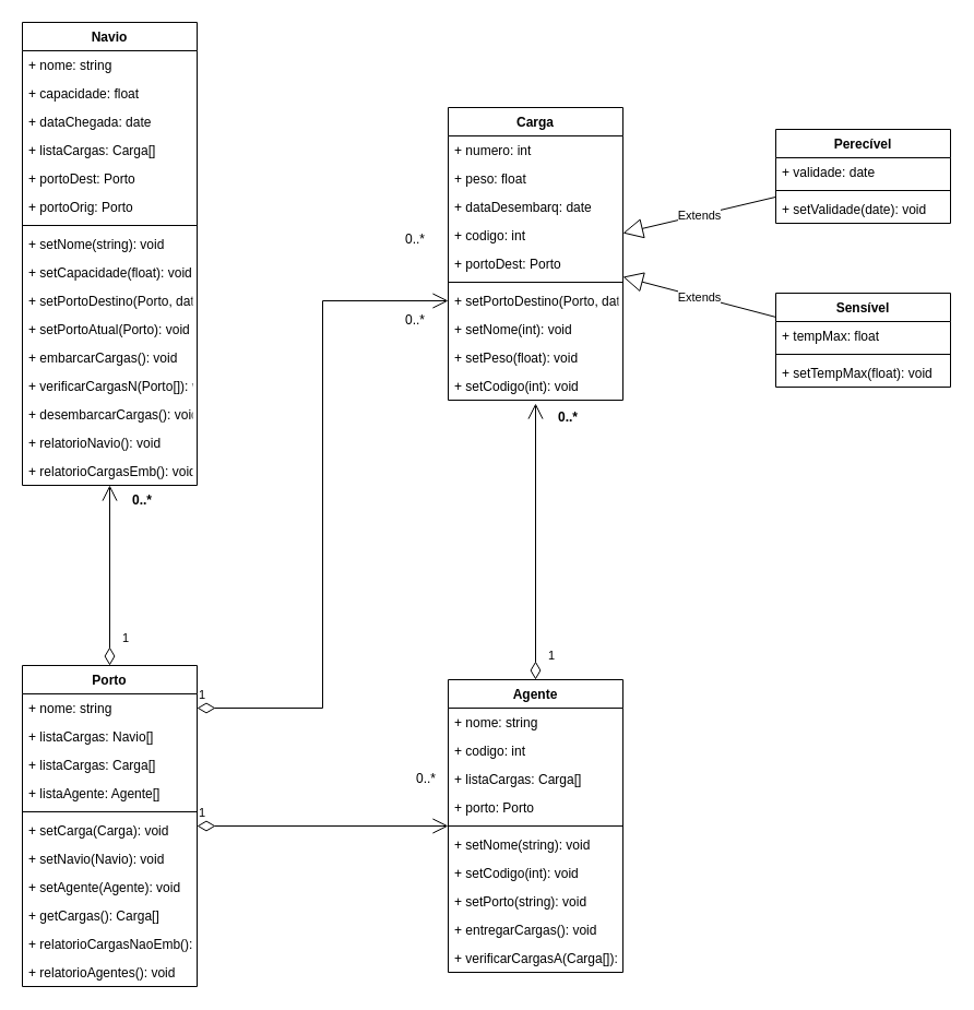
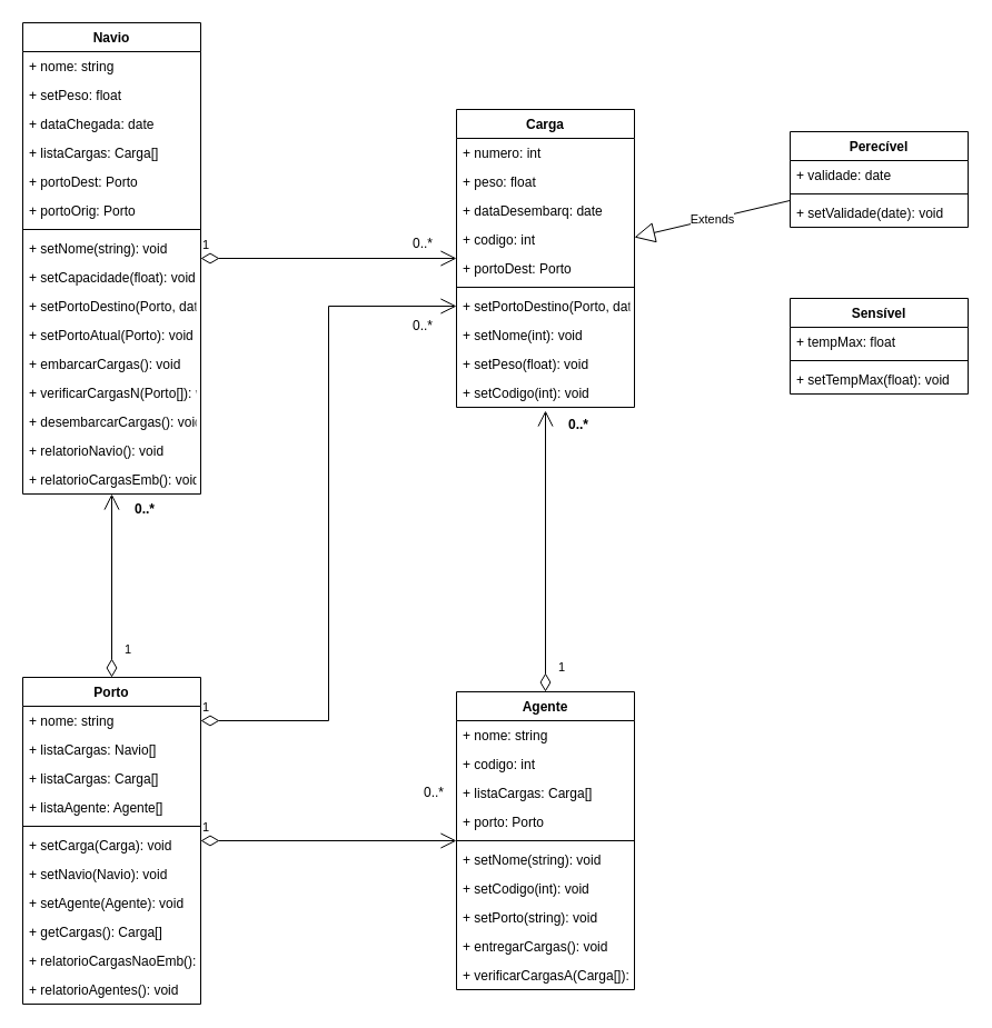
  <mxCell id="0" />
  <mxCell id="1" parent="0" />
  <mxCell id="2" value="Navio" style="swimlane;fontStyle=1;align=center;verticalAlign=top;childLayout=stackLayout;horizontal=1;startSize=26;horizontalStack=0;resizeParent=1;resizeParentMax=0;resizeLast=0;collapsible=1;marginBottom=0;" parent="1" vertex="1"><mxGeometry x="20" y="20" width="160" height="424" as="geometry" /></mxCell>
  <mxCell id="3" value="+ nome: string" style="text;strokeColor=none;fillColor=none;align=left;verticalAlign=top;spacingLeft=4;spacingRight=4;overflow=hidden;rotatable=0;points=[[0,0.5],[1,0.5]];portConstraint=eastwest;" parent="2" vertex="1"><mxGeometry y="26" width="160" height="26" as="geometry" /></mxCell>
- <mxCell id="4" value="+ capacidade: float" style="text;strokeColor=none;fillColor=none;align=left;verticalAlign=top;spacingLeft=4;spacingRight=4;overflow=hidden;rotatable=0;points=[[0,0.5],[1,0.5]];portConstraint=eastwest;" parent="2" vertex="1"><mxGeometry y="52" width="160" height="26" as="geometry" /></mxCell>
+ <mxCell id="4" value="+ setPeso: float" style="text;strokeColor=none;fillColor=none;align=left;verticalAlign=top;spacingLeft=4;spacingRight=4;overflow=hidden;rotatable=0;points=[[0,0.5],[1,0.5]];portConstraint=eastwest;" parent="2" vertex="1"><mxGeometry y="52" width="160" height="26" as="geometry" /></mxCell>
  <mxCell id="5" value="+ dataChegada: date" style="text;strokeColor=none;fillColor=none;align=left;verticalAlign=top;spacingLeft=4;spacingRight=4;overflow=hidden;rotatable=0;points=[[0,0.5],[1,0.5]];portConstraint=eastwest;" parent="2" vertex="1"><mxGeometry y="78" width="160" height="26" as="geometry" /></mxCell>
  <mxCell id="6" value="+ listaCargas: Carga[]" style="text;strokeColor=none;fillColor=none;align=left;verticalAlign=top;spacingLeft=4;spacingRight=4;overflow=hidden;rotatable=0;points=[[0,0.5],[1,0.5]];portConstraint=eastwest;" parent="2" vertex="1"><mxGeometry y="104" width="160" height="26" as="geometry" /></mxCell>
  <mxCell id="7" value="+ portoDest: Porto" style="text;strokeColor=none;fillColor=none;align=left;verticalAlign=top;spacingLeft=4;spacingRight=4;overflow=hidden;rotatable=0;points=[[0,0.5],[1,0.5]];portConstraint=eastwest;" parent="2" vertex="1"><mxGeometry y="130" width="160" height="26" as="geometry" /></mxCell>
  <mxCell id="8" value="+ portoOrig: Porto" style="text;strokeColor=none;fillColor=none;align=left;verticalAlign=top;spacingLeft=4;spacingRight=4;overflow=hidden;rotatable=0;points=[[0,0.5],[1,0.5]];portConstraint=eastwest;" parent="2" vertex="1"><mxGeometry y="156" width="160" height="26" as="geometry" /></mxCell>
  <mxCell id="9" value="" style="line;strokeWidth=1;fillColor=none;align=left;verticalAlign=middle;spacingTop=-1;spacingLeft=3;spacingRight=3;rotatable=0;labelPosition=right;points=[];portConstraint=eastwest;strokeColor=inherit;" parent="2" vertex="1"><mxGeometry y="182" width="160" height="8" as="geometry" /></mxCell>
  <mxCell id="10" value="+ setNome(string): void" style="text;strokeColor=none;fillColor=none;align=left;verticalAlign=top;spacingLeft=4;spacingRight=4;overflow=hidden;rotatable=0;points=[[0,0.5],[1,0.5]];portConstraint=eastwest;" parent="2" vertex="1"><mxGeometry y="190" width="160" height="26" as="geometry" /></mxCell>
  <mxCell id="11" value="+ setCapacidade(float): void" style="text;strokeColor=none;fillColor=none;align=left;verticalAlign=top;spacingLeft=4;spacingRight=4;overflow=hidden;rotatable=0;points=[[0,0.5],[1,0.5]];portConstraint=eastwest;" parent="2" vertex="1"><mxGeometry y="216" width="160" height="26" as="geometry" /></mxCell>
  <mxCell id="12" value="+ setPortoDestino(Porto, date): void" style="text;strokeColor=none;fillColor=none;align=left;verticalAlign=top;spacingLeft=4;spacingRight=4;overflow=hidden;rotatable=0;points=[[0,0.5],[1,0.5]];portConstraint=eastwest;" parent="2" vertex="1"><mxGeometry y="242" width="160" height="26" as="geometry" /></mxCell>
  <mxCell id="13" value="+ setPortoAtual(Porto): void" style="text;strokeColor=none;fillColor=none;align=left;verticalAlign=top;spacingLeft=4;spacingRight=4;overflow=hidden;rotatable=0;points=[[0,0.5],[1,0.5]];portConstraint=eastwest;" parent="2" vertex="1"><mxGeometry y="268" width="160" height="26" as="geometry" /></mxCell>
  <mxCell id="14" value="+ embarcarCargas(): void" style="text;strokeColor=none;fillColor=none;align=left;verticalAlign=top;spacingLeft=4;spacingRight=4;overflow=hidden;rotatable=0;points=[[0,0.5],[1,0.5]];portConstraint=eastwest;" parent="2" vertex="1"><mxGeometry y="294" width="160" height="26" as="geometry" /></mxCell>
  <mxCell id="15" value="+ verificarCargasN(Porto[]): void" style="text;strokeColor=none;fillColor=none;align=left;verticalAlign=top;spacingLeft=4;spacingRight=4;overflow=hidden;rotatable=0;points=[[0,0.5],[1,0.5]];portConstraint=eastwest;" parent="2" vertex="1"><mxGeometry y="320" width="160" height="26" as="geometry" /></mxCell>
  <mxCell id="16" value="+ desembarcarCargas(): void" style="text;strokeColor=none;fillColor=none;align=left;verticalAlign=top;spacingLeft=4;spacingRight=4;overflow=hidden;rotatable=0;points=[[0,0.5],[1,0.5]];portConstraint=eastwest;" parent="2" vertex="1"><mxGeometry y="346" width="160" height="26" as="geometry" /></mxCell>
  <mxCell id="17" value="+ relatorioNavio(): void" style="text;strokeColor=none;fillColor=none;align=left;verticalAlign=top;spacingLeft=4;spacingRight=4;overflow=hidden;rotatable=0;points=[[0,0.5],[1,0.5]];portConstraint=eastwest;" parent="2" vertex="1"><mxGeometry y="372" width="160" height="26" as="geometry" /></mxCell>
  <mxCell id="18" value="+ relatorioCargasEmb(): void" style="text;strokeColor=none;fillColor=none;align=left;verticalAlign=top;spacingLeft=4;spacingRight=4;overflow=hidden;rotatable=0;points=[[0,0.5],[1,0.5]];portConstraint=eastwest;" parent="2" vertex="1"><mxGeometry y="398" width="160" height="26" as="geometry" /></mxCell>
  <mxCell id="19" value="Carga" style="swimlane;fontStyle=1;align=center;verticalAlign=top;childLayout=stackLayout;horizontal=1;startSize=26;horizontalStack=0;resizeParent=1;resizeParentMax=0;resizeLast=0;collapsible=1;marginBottom=0;" parent="1" vertex="1"><mxGeometry x="410" y="98" width="160" height="268" as="geometry" /></mxCell>
  <mxCell id="20" value="+ numero: int" style="text;strokeColor=none;fillColor=none;align=left;verticalAlign=top;spacingLeft=4;spacingRight=4;overflow=hidden;rotatable=0;points=[[0,0.5],[1,0.5]];portConstraint=eastwest;" parent="19" vertex="1"><mxGeometry y="26" width="160" height="26" as="geometry" /></mxCell>
  <mxCell id="21" value="+ peso: float" style="text;strokeColor=none;fillColor=none;align=left;verticalAlign=top;spacingLeft=4;spacingRight=4;overflow=hidden;rotatable=0;points=[[0,0.5],[1,0.5]];portConstraint=eastwest;" parent="19" vertex="1"><mxGeometry y="52" width="160" height="26" as="geometry" /></mxCell>
  <mxCell id="22" value="+ dataDesembarq: date" style="text;strokeColor=none;fillColor=none;align=left;verticalAlign=top;spacingLeft=4;spacingRight=4;overflow=hidden;rotatable=0;points=[[0,0.5],[1,0.5]];portConstraint=eastwest;" parent="19" vertex="1"><mxGeometry y="78" width="160" height="26" as="geometry" /></mxCell>
  <mxCell id="23" value="+ codigo: int" style="text;strokeColor=none;fillColor=none;align=left;verticalAlign=top;spacingLeft=4;spacingRight=4;overflow=hidden;rotatable=0;points=[[0,0.5],[1,0.5]];portConstraint=eastwest;" parent="19" vertex="1"><mxGeometry y="104" width="160" height="26" as="geometry" /></mxCell>
  <mxCell id="24" value="+ portoDest: Porto" style="text;strokeColor=none;fillColor=none;align=left;verticalAlign=top;spacingLeft=4;spacingRight=4;overflow=hidden;rotatable=0;points=[[0,0.5],[1,0.5]];portConstraint=eastwest;" parent="19" vertex="1"><mxGeometry y="130" width="160" height="26" as="geometry" /></mxCell>
  <mxCell id="25" value="" style="line;strokeWidth=1;fillColor=none;align=left;verticalAlign=middle;spacingTop=-1;spacingLeft=3;spacingRight=3;rotatable=0;labelPosition=right;points=[];portConstraint=eastwest;strokeColor=inherit;" parent="19" vertex="1"><mxGeometry y="156" width="160" height="8" as="geometry" /></mxCell>
  <mxCell id="26" value="+ setPortoDestino(Porto, date): void" style="text;strokeColor=none;fillColor=none;align=left;verticalAlign=top;spacingLeft=4;spacingRight=4;overflow=hidden;rotatable=0;points=[[0,0.5],[1,0.5]];portConstraint=eastwest;" parent="19" vertex="1"><mxGeometry y="164" width="160" height="26" as="geometry" /></mxCell>
  <mxCell id="27" value="+ setNome(int): void" style="text;strokeColor=none;fillColor=none;align=left;verticalAlign=top;spacingLeft=4;spacingRight=4;overflow=hidden;rotatable=0;points=[[0,0.5],[1,0.5]];portConstraint=eastwest;" parent="19" vertex="1"><mxGeometry y="190" width="160" height="26" as="geometry" /></mxCell>
  <mxCell id="28" value="+ setPeso(float): void" style="text;strokeColor=none;fillColor=none;align=left;verticalAlign=top;spacingLeft=4;spacingRight=4;overflow=hidden;rotatable=0;points=[[0,0.5],[1,0.5]];portConstraint=eastwest;" parent="19" vertex="1"><mxGeometry y="216" width="160" height="26" as="geometry" /></mxCell>
  <mxCell id="29" value="+ setCodigo(int): void" style="text;strokeColor=none;fillColor=none;align=left;verticalAlign=top;spacingLeft=4;spacingRight=4;overflow=hidden;rotatable=0;points=[[0,0.5],[1,0.5]];portConstraint=eastwest;" parent="19" vertex="1"><mxGeometry y="242" width="160" height="26" as="geometry" /></mxCell>
  <mxCell id="30" value="Porto" style="swimlane;fontStyle=1;align=center;verticalAlign=top;childLayout=stackLayout;horizontal=1;startSize=26;horizontalStack=0;resizeParent=1;resizeParentMax=0;resizeLast=0;collapsible=1;marginBottom=0;" parent="1" vertex="1"><mxGeometry x="20" y="609" width="160" height="294" as="geometry" /></mxCell>
  <mxCell id="31" value="+ nome: string" style="text;strokeColor=none;fillColor=none;align=left;verticalAlign=top;spacingLeft=4;spacingRight=4;overflow=hidden;rotatable=0;points=[[0,0.5],[1,0.5]];portConstraint=eastwest;" parent="30" vertex="1"><mxGeometry y="26" width="160" height="26" as="geometry" /></mxCell>
  <mxCell id="32" value="+ listaCargas: Navio[]" style="text;strokeColor=none;fillColor=none;align=left;verticalAlign=top;spacingLeft=4;spacingRight=4;overflow=hidden;rotatable=0;points=[[0,0.5],[1,0.5]];portConstraint=eastwest;" parent="30" vertex="1"><mxGeometry y="52" width="160" height="26" as="geometry" /></mxCell>
  <mxCell id="33" value="+ listaCargas: Carga[]" style="text;strokeColor=none;fillColor=none;align=left;verticalAlign=top;spacingLeft=4;spacingRight=4;overflow=hidden;rotatable=0;points=[[0,0.5],[1,0.5]];portConstraint=eastwest;" parent="30" vertex="1"><mxGeometry y="78" width="160" height="26" as="geometry" /></mxCell>
  <mxCell id="34" value="+ listaAgente: Agente[]" style="text;strokeColor=none;fillColor=none;align=left;verticalAlign=top;spacingLeft=4;spacingRight=4;overflow=hidden;rotatable=0;points=[[0,0.5],[1,0.5]];portConstraint=eastwest;" parent="30" vertex="1"><mxGeometry y="104" width="160" height="26" as="geometry" /></mxCell>
  <mxCell id="35" value="" style="line;strokeWidth=1;fillColor=none;align=left;verticalAlign=middle;spacingTop=-1;spacingLeft=3;spacingRight=3;rotatable=0;labelPosition=right;points=[];portConstraint=eastwest;strokeColor=inherit;" parent="30" vertex="1"><mxGeometry y="130" width="160" height="8" as="geometry" /></mxCell>
  <mxCell id="36" value="+ setCarga(Carga): void" style="text;strokeColor=none;fillColor=none;align=left;verticalAlign=top;spacingLeft=4;spacingRight=4;overflow=hidden;rotatable=0;points=[[0,0.5],[1,0.5]];portConstraint=eastwest;" parent="30" vertex="1"><mxGeometry y="138" width="160" height="26" as="geometry" /></mxCell>
  <mxCell id="37" value="+ setNavio(Navio): void" style="text;strokeColor=none;fillColor=none;align=left;verticalAlign=top;spacingLeft=4;spacingRight=4;overflow=hidden;rotatable=0;points=[[0,0.5],[1,0.5]];portConstraint=eastwest;" parent="30" vertex="1"><mxGeometry y="164" width="160" height="26" as="geometry" /></mxCell>
  <mxCell id="38" value="+ setAgente(Agente): void" style="text;strokeColor=none;fillColor=none;align=left;verticalAlign=top;spacingLeft=4;spacingRight=4;overflow=hidden;rotatable=0;points=[[0,0.5],[1,0.5]];portConstraint=eastwest;" parent="30" vertex="1"><mxGeometry y="190" width="160" height="26" as="geometry" /></mxCell>
  <mxCell id="39" value="+ getCargas(): Carga[]" style="text;strokeColor=none;fillColor=none;align=left;verticalAlign=top;spacingLeft=4;spacingRight=4;overflow=hidden;rotatable=0;points=[[0,0.5],[1,0.5]];portConstraint=eastwest;" parent="30" vertex="1"><mxGeometry y="216" width="160" height="26" as="geometry" /></mxCell>
  <mxCell id="40" value="+ relatorioCargasNaoEmb(): void" style="text;strokeColor=none;fillColor=none;align=left;verticalAlign=top;spacingLeft=4;spacingRight=4;overflow=hidden;rotatable=0;points=[[0,0.5],[1,0.5]];portConstraint=eastwest;" parent="30" vertex="1"><mxGeometry y="242" width="160" height="26" as="geometry" /></mxCell>
  <mxCell id="41" value="+ relatorioAgentes(): void" style="text;strokeColor=none;fillColor=none;align=left;verticalAlign=top;spacingLeft=4;spacingRight=4;overflow=hidden;rotatable=0;points=[[0,0.5],[1,0.5]];portConstraint=eastwest;" parent="30" vertex="1"><mxGeometry y="268" width="160" height="26" as="geometry" /></mxCell>
  <mxCell id="42" value="Agente" style="swimlane;fontStyle=1;align=center;verticalAlign=top;childLayout=stackLayout;horizontal=1;startSize=26;horizontalStack=0;resizeParent=1;resizeParentMax=0;resizeLast=0;collapsible=1;marginBottom=0;" parent="1" vertex="1"><mxGeometry x="410" y="622" width="160" height="268" as="geometry" /></mxCell>
  <mxCell id="43" value="+ nome: string" style="text;strokeColor=none;fillColor=none;align=left;verticalAlign=top;spacingLeft=4;spacingRight=4;overflow=hidden;rotatable=0;points=[[0,0.5],[1,0.5]];portConstraint=eastwest;" parent="42" vertex="1"><mxGeometry y="26" width="160" height="26" as="geometry" /></mxCell>
  <mxCell id="44" value="+ codigo: int" style="text;strokeColor=none;fillColor=none;align=left;verticalAlign=top;spacingLeft=4;spacingRight=4;overflow=hidden;rotatable=0;points=[[0,0.5],[1,0.5]];portConstraint=eastwest;" parent="42" vertex="1"><mxGeometry y="52" width="160" height="26" as="geometry" /></mxCell>
  <mxCell id="45" value="+ listaCargas: Carga[]" style="text;strokeColor=none;fillColor=none;align=left;verticalAlign=top;spacingLeft=4;spacingRight=4;overflow=hidden;rotatable=0;points=[[0,0.5],[1,0.5]];portConstraint=eastwest;" parent="42" vertex="1"><mxGeometry y="78" width="160" height="26" as="geometry" /></mxCell>
  <mxCell id="46" value="+ porto: Porto" style="text;strokeColor=none;fillColor=none;align=left;verticalAlign=top;spacingLeft=4;spacingRight=4;overflow=hidden;rotatable=0;points=[[0,0.5],[1,0.5]];portConstraint=eastwest;" parent="42" vertex="1"><mxGeometry y="104" width="160" height="26" as="geometry" /></mxCell>
  <mxCell id="47" value="" style="line;strokeWidth=1;fillColor=none;align=left;verticalAlign=middle;spacingTop=-1;spacingLeft=3;spacingRight=3;rotatable=0;labelPosition=right;points=[];portConstraint=eastwest;strokeColor=inherit;" parent="42" vertex="1"><mxGeometry y="130" width="160" height="8" as="geometry" /></mxCell>
  <mxCell id="48" value="+ setNome(string): void" style="text;strokeColor=none;fillColor=none;align=left;verticalAlign=top;spacingLeft=4;spacingRight=4;overflow=hidden;rotatable=0;points=[[0,0.5],[1,0.5]];portConstraint=eastwest;" parent="42" vertex="1"><mxGeometry y="138" width="160" height="26" as="geometry" /></mxCell>
  <mxCell id="49" value="+ setCodigo(int): void" style="text;strokeColor=none;fillColor=none;align=left;verticalAlign=top;spacingLeft=4;spacingRight=4;overflow=hidden;rotatable=0;points=[[0,0.5],[1,0.5]];portConstraint=eastwest;" parent="42" vertex="1"><mxGeometry y="164" width="160" height="26" as="geometry" /></mxCell>
  <mxCell id="50" value="+ setPorto(string): void" style="text;strokeColor=none;fillColor=none;align=left;verticalAlign=top;spacingLeft=4;spacingRight=4;overflow=hidden;rotatable=0;points=[[0,0.5],[1,0.5]];portConstraint=eastwest;" parent="42" vertex="1"><mxGeometry y="190" width="160" height="26" as="geometry" /></mxCell>
  <mxCell id="51" value="+ entregarCargas(): void" style="text;strokeColor=none;fillColor=none;align=left;verticalAlign=top;spacingLeft=4;spacingRight=4;overflow=hidden;rotatable=0;points=[[0,0.5],[1,0.5]];portConstraint=eastwest;" parent="42" vertex="1"><mxGeometry y="216" width="160" height="26" as="geometry" /></mxCell>
  <mxCell id="52" value="+ verificarCargasA(Carga[]): void" style="text;strokeColor=none;fillColor=none;align=left;verticalAlign=top;spacingLeft=4;spacingRight=4;overflow=hidden;rotatable=0;points=[[0,0.5],[1,0.5]];portConstraint=eastwest;" parent="42" vertex="1"><mxGeometry y="242" width="160" height="26" as="geometry" /></mxCell>
+ <mxCell id="53" value="1" style="endArrow=open;html=1;endSize=12;startArrow=diamondThin;startSize=14;startFill=0;edgeStyle=orthogonalEdgeStyle;align=left;verticalAlign=bottom;rounded=0;" parent="1" source="2" target="19" edge="1"><mxGeometry x="-1" y="3" relative="1" as="geometry"><mxPoint x="210" y="138" as="sourcePoint" /><mxPoint x="310" y="138" as="targetPoint" /></mxGeometry></mxCell>
  <mxCell id="54" value="0..*" style="text;html=1;strokeColor=none;fillColor=none;align=center;verticalAlign=middle;whiteSpace=wrap;rounded=0;" parent="1" vertex="1"><mxGeometry x="350" y="278" width="60" height="30" as="geometry" /></mxCell>
  <mxCell id="55" value="1" style="endArrow=open;html=1;endSize=12;startArrow=diamondThin;startSize=14;startFill=0;edgeStyle=orthogonalEdgeStyle;align=left;verticalAlign=bottom;rounded=0;" parent="1" source="30" target="42" edge="1"><mxGeometry x="-1" y="3" relative="1" as="geometry"><mxPoint x="210" y="584" as="sourcePoint" /><mxPoint x="320" y="614" as="targetPoint" /></mxGeometry></mxCell>
  <mxCell id="56" value="0..*" style="text;html=1;strokeColor=none;fillColor=none;align=center;verticalAlign=middle;whiteSpace=wrap;rounded=0;" parent="1" vertex="1"><mxGeometry x="360" y="698" width="60" height="30" as="geometry" /></mxCell>
  <mxCell id="57" value="0..*" style="text;align=center;fontStyle=1;verticalAlign=middle;spacingLeft=3;spacingRight=3;strokeColor=none;rotatable=0;points=[[0,0.5],[1,0.5]];portConstraint=eastwest;" parent="1" vertex="1"><mxGeometry x="480" y="368" width="80" height="26" as="geometry" /></mxCell>
  <mxCell id="58" value="0..*" style="text;align=center;fontStyle=1;verticalAlign=middle;spacingLeft=3;spacingRight=3;strokeColor=none;rotatable=0;points=[[0,0.5],[1,0.5]];portConstraint=eastwest;" parent="1" vertex="1"><mxGeometry x="90" y="444" width="80" height="26" as="geometry" /></mxCell>
  <mxCell id="59" value="Perecível" style="swimlane;fontStyle=1;align=center;verticalAlign=top;childLayout=stackLayout;horizontal=1;startSize=26;horizontalStack=0;resizeParent=1;resizeParentMax=0;resizeLast=0;collapsible=1;marginBottom=0;" parent="1" vertex="1"><mxGeometry x="710" y="118" width="160" height="86" as="geometry" /></mxCell>
  <mxCell id="60" value="+ validade: date" style="text;strokeColor=none;fillColor=none;align=left;verticalAlign=top;spacingLeft=4;spacingRight=4;overflow=hidden;rotatable=0;points=[[0,0.5],[1,0.5]];portConstraint=eastwest;" parent="59" vertex="1"><mxGeometry y="26" width="160" height="26" as="geometry" /></mxCell>
  <mxCell id="61" value="" style="line;strokeWidth=1;fillColor=none;align=left;verticalAlign=middle;spacingTop=-1;spacingLeft=3;spacingRight=3;rotatable=0;labelPosition=right;points=[];portConstraint=eastwest;strokeColor=inherit;" parent="59" vertex="1"><mxGeometry y="52" width="160" height="8" as="geometry" /></mxCell>
  <mxCell id="62" value="+ setValidade(date): void" style="text;strokeColor=none;fillColor=none;align=left;verticalAlign=top;spacingLeft=4;spacingRight=4;overflow=hidden;rotatable=0;points=[[0,0.5],[1,0.5]];portConstraint=eastwest;" parent="59" vertex="1"><mxGeometry y="60" width="160" height="26" as="geometry" /></mxCell>
  <mxCell id="63" value="Sensível" style="swimlane;fontStyle=1;align=center;verticalAlign=top;childLayout=stackLayout;horizontal=1;startSize=26;horizontalStack=0;resizeParent=1;resizeParentMax=0;resizeLast=0;collapsible=1;marginBottom=0;" parent="1" vertex="1"><mxGeometry x="710" y="268" width="160" height="86" as="geometry" /></mxCell>
  <mxCell id="64" value="+ tempMax: float" style="text;strokeColor=none;fillColor=none;align=left;verticalAlign=top;spacingLeft=4;spacingRight=4;overflow=hidden;rotatable=0;points=[[0,0.5],[1,0.5]];portConstraint=eastwest;" parent="63" vertex="1"><mxGeometry y="26" width="160" height="26" as="geometry" /></mxCell>
  <mxCell id="65" value="" style="line;strokeWidth=1;fillColor=none;align=left;verticalAlign=middle;spacingTop=-1;spacingLeft=3;spacingRight=3;rotatable=0;labelPosition=right;points=[];portConstraint=eastwest;strokeColor=inherit;" parent="63" vertex="1"><mxGeometry y="52" width="160" height="8" as="geometry" /></mxCell>
  <mxCell id="66" value="+ setTempMax(float): void" style="text;strokeColor=none;fillColor=none;align=left;verticalAlign=top;spacingLeft=4;spacingRight=4;overflow=hidden;rotatable=0;points=[[0,0.5],[1,0.5]];portConstraint=eastwest;" parent="63" vertex="1"><mxGeometry y="60" width="160" height="26" as="geometry" /></mxCell>
  <mxCell id="67" value="0..*" style="text;html=1;strokeColor=none;fillColor=none;align=center;verticalAlign=middle;whiteSpace=wrap;rounded=0;" parent="1" vertex="1"><mxGeometry x="350" y="204" width="60" height="30" as="geometry" /></mxCell>
  <mxCell id="68" value="1" style="endArrow=open;html=1;endSize=12;startArrow=diamondThin;startSize=14;startFill=0;edgeStyle=orthogonalEdgeStyle;align=left;verticalAlign=bottom;rounded=0;entryX=0;entryY=0.5;entryDx=0;entryDy=0;exitX=1;exitY=0.5;exitDx=0;exitDy=0;" parent="1" source="31" target="26" edge="1"><mxGeometry x="-1" y="3" relative="1" as="geometry"><mxPoint x="400" y="498" as="sourcePoint" /><mxPoint x="400" y="378" as="targetPoint" /></mxGeometry></mxCell>
  <mxCell id="69" value="1" style="endArrow=open;html=1;endSize=12;startArrow=diamondThin;startSize=14;startFill=0;edgeStyle=orthogonalEdgeStyle;align=left;verticalAlign=bottom;rounded=0;exitX=0.5;exitY=0;exitDx=0;exitDy=0;" parent="1" source="30" target="2" edge="1"><mxGeometry x="-0.806" y="-10" relative="1" as="geometry"><mxPoint x="330" y="548" as="sourcePoint" /><mxPoint x="490" y="548" as="targetPoint" /><mxPoint as="offset" /></mxGeometry></mxCell>
  <mxCell id="70" value="1" style="endArrow=open;html=1;endSize=12;startArrow=diamondThin;startSize=14;startFill=0;edgeStyle=orthogonalEdgeStyle;align=left;verticalAlign=bottom;rounded=0;strokeWidth=1;targetPerimeterSpacing=3;" parent="1" source="42" target="19" edge="1"><mxGeometry x="-0.9" y="-10" relative="1" as="geometry"><mxPoint x="320" y="548" as="sourcePoint" /><mxPoint x="480" y="548" as="targetPoint" /><mxPoint as="offset" /></mxGeometry></mxCell>
  <mxCell id="71" style="edgeStyle=orthogonalEdgeStyle;rounded=0;orthogonalLoop=1;jettySize=auto;html=1;exitX=0.5;exitY=1;exitDx=0;exitDy=0;" parent="1" source="54" target="54" edge="1"><mxGeometry relative="1" as="geometry" /></mxCell>
  <mxCell id="72" value="Extends" style="endArrow=block;endSize=16;endFill=0;html=1;rounded=0;" parent="1" source="59" target="19" edge="1"><mxGeometry width="160" relative="1" as="geometry"><mxPoint x="600" y="248" as="sourcePoint" /><mxPoint x="760" y="248" as="targetPoint" /></mxGeometry></mxCell>
- <mxCell id="73" value="Extends" style="endArrow=block;endSize=16;endFill=0;html=1;rounded=0;" parent="1" source="63" target="19" edge="1"><mxGeometry width="160" relative="1" as="geometry"><mxPoint x="600" y="248" as="sourcePoint" /><mxPoint x="760" y="248" as="targetPoint" /></mxGeometry></mxCell>
